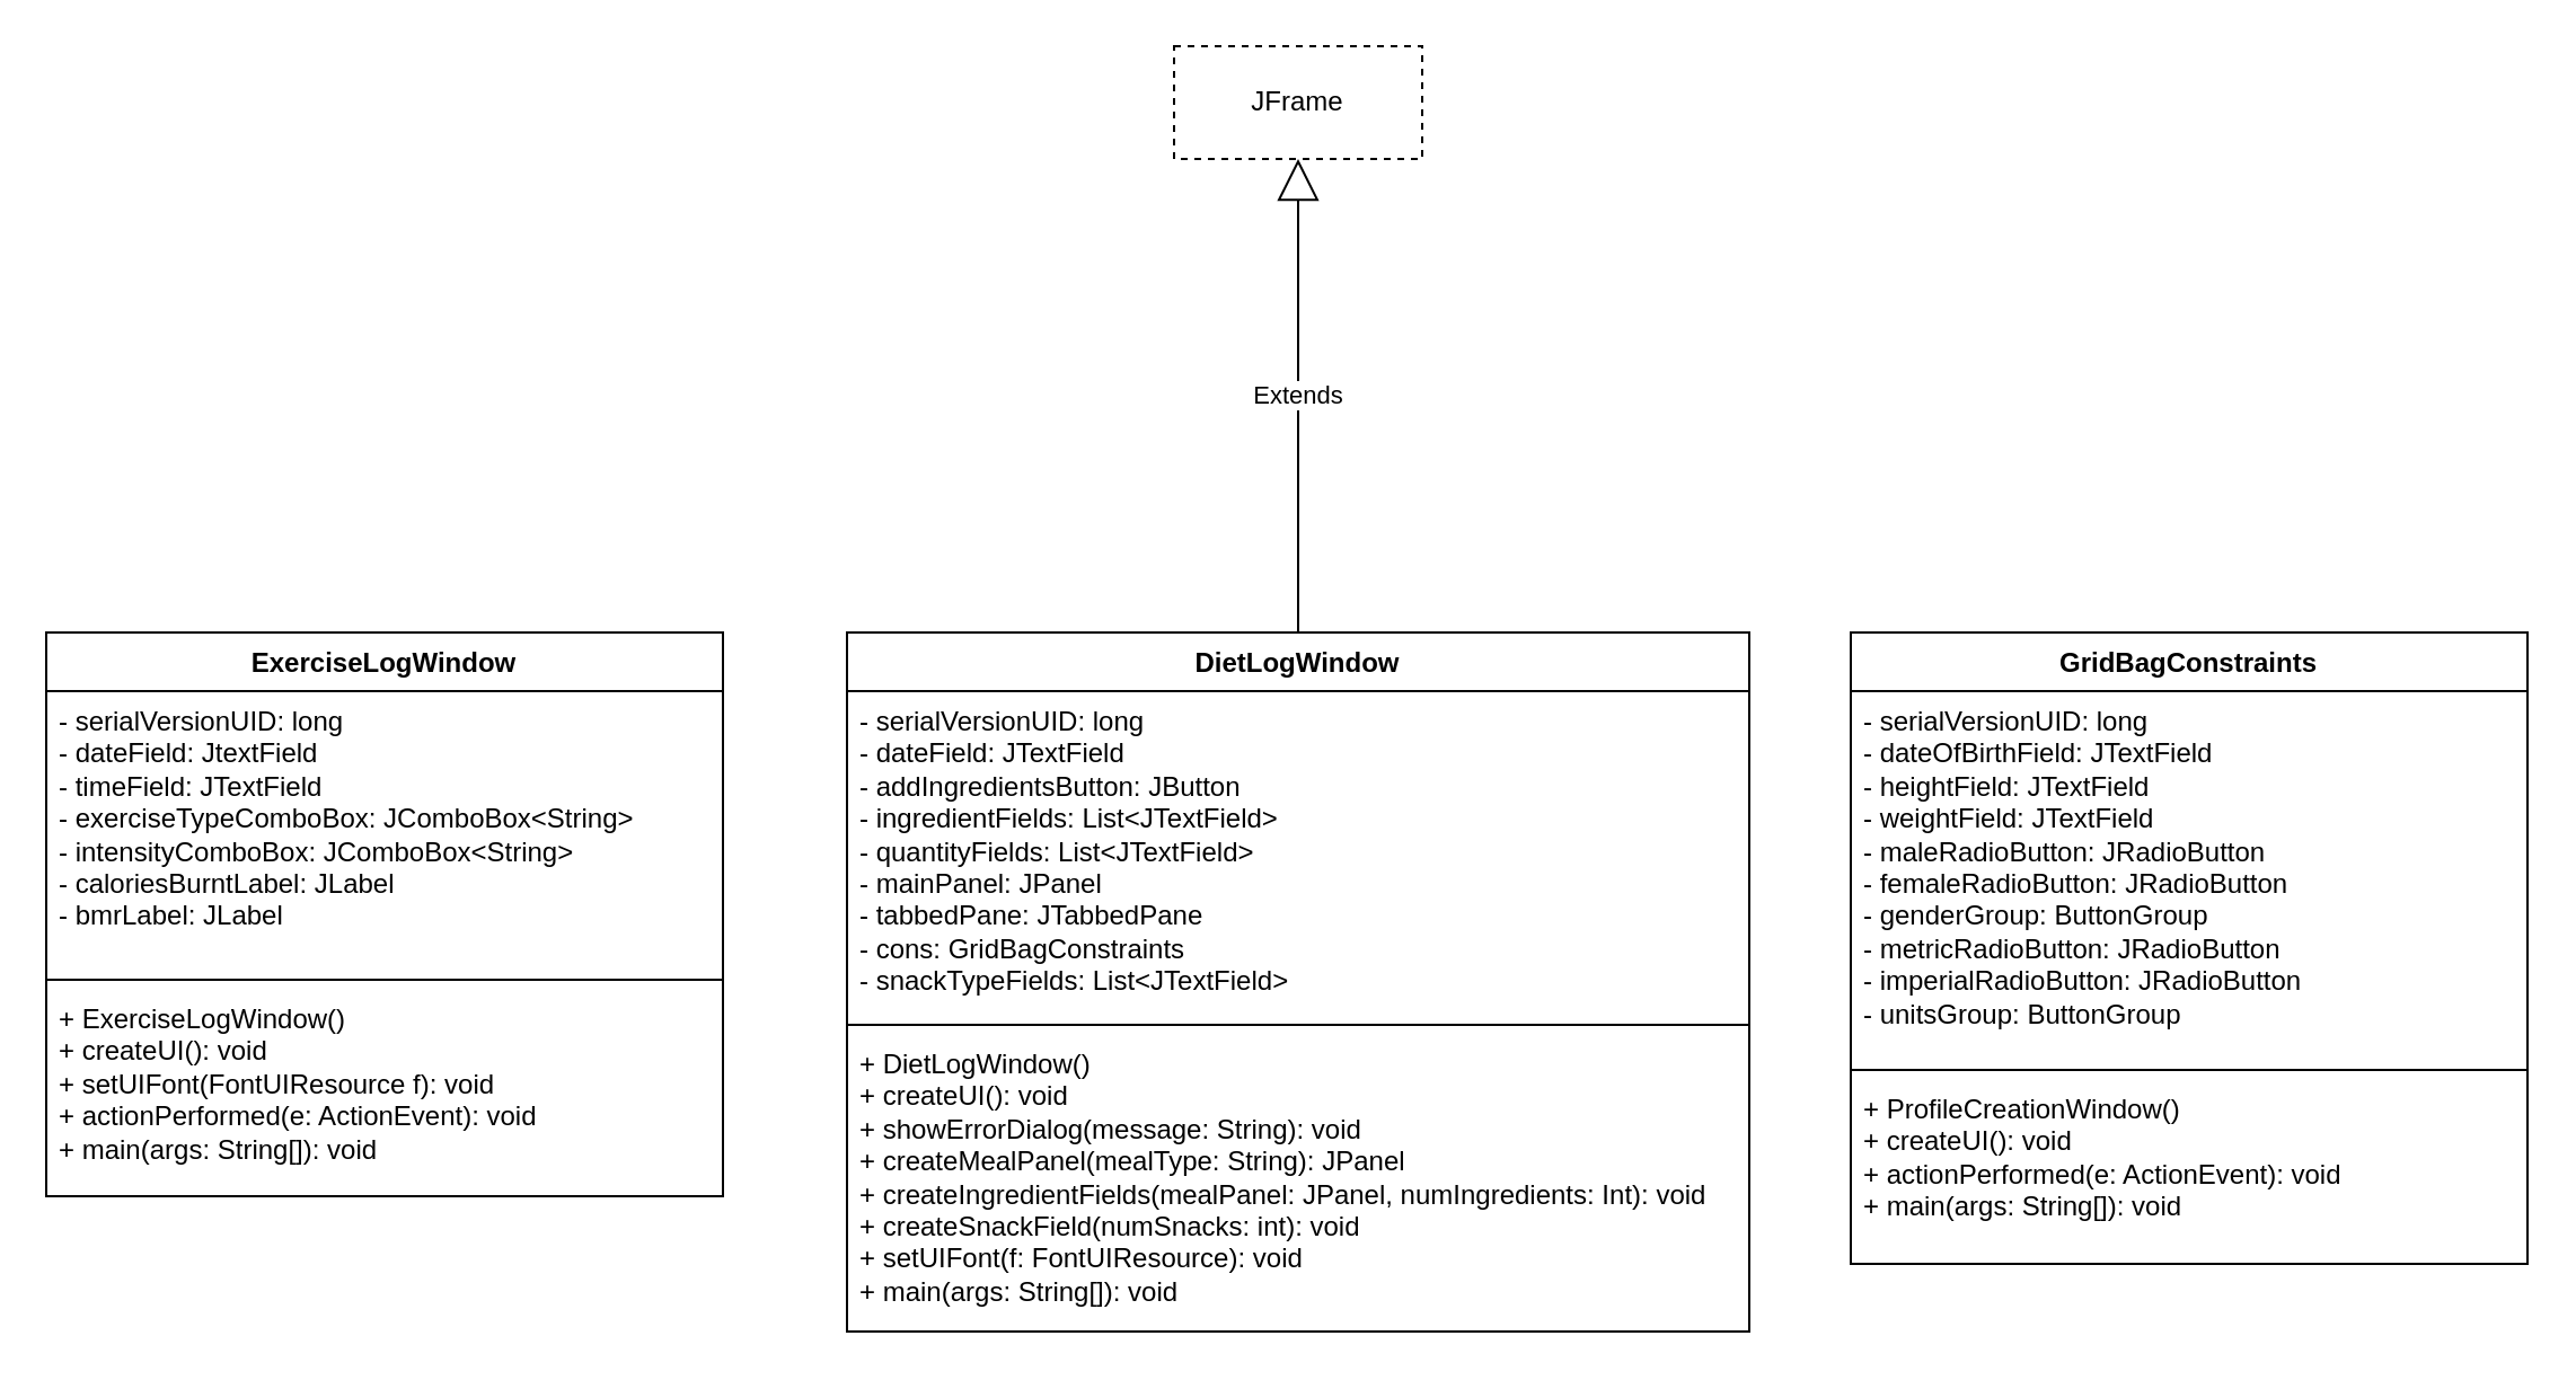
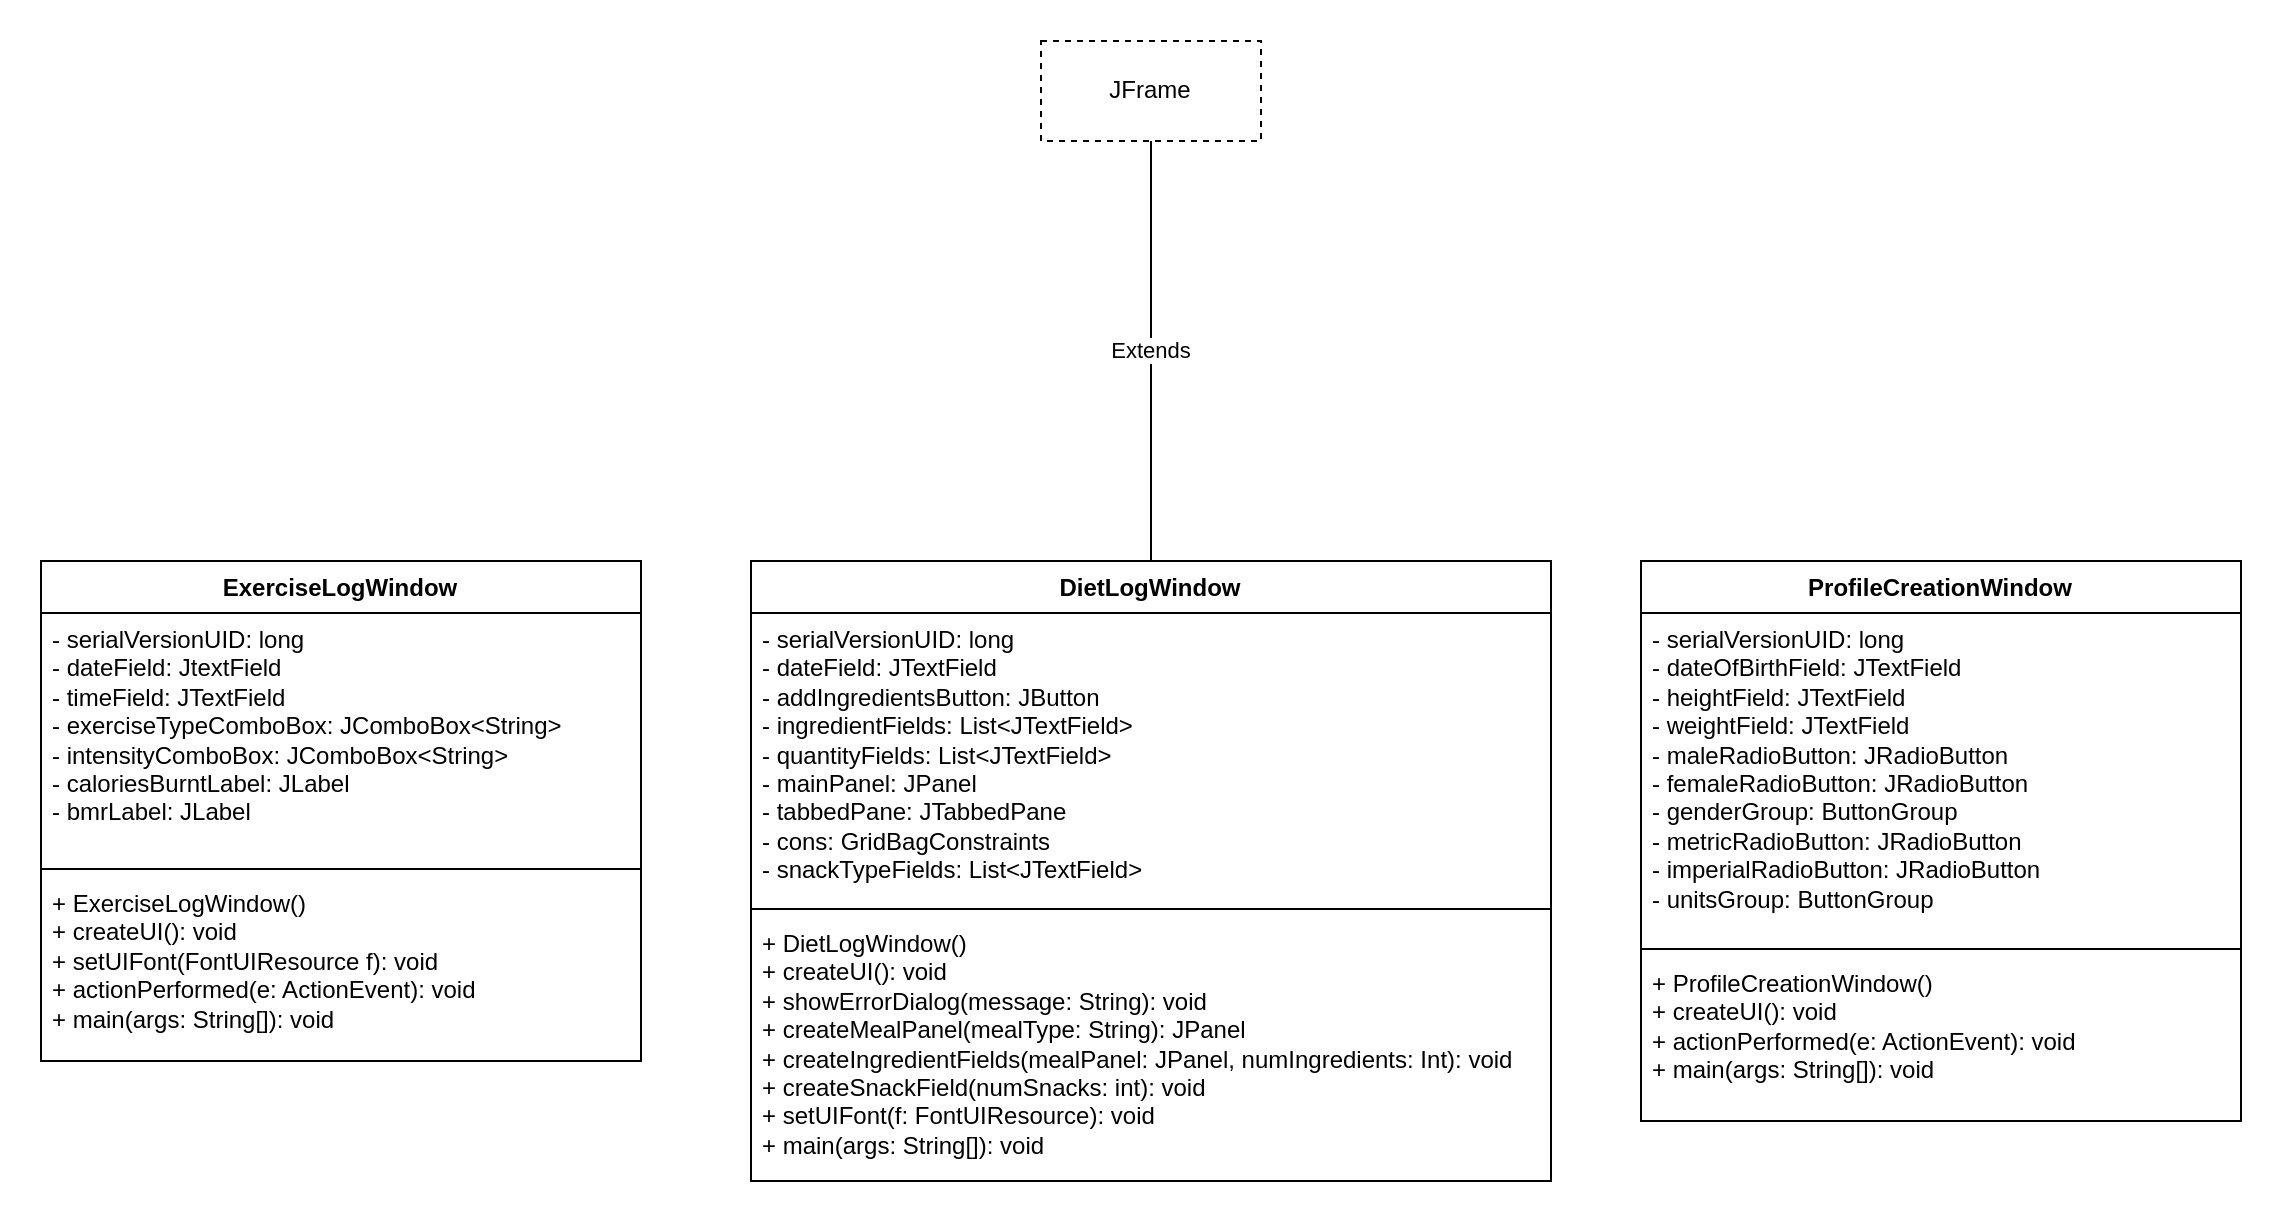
  <mxCell id="0" />
  <mxCell id="1" parent="0" />
  <mxCell id="2" value="JFrame" style="html=1;whiteSpace=wrap;dashed=1;" vertex="1" parent="1"><mxGeometry x="520" y="20" width="110" height="50" as="geometry" /></mxCell>
  <mxCell id="3" value="ExerciseLogWindow" style="swimlane;fontStyle=1;align=center;verticalAlign=top;childLayout=stackLayout;horizontal=1;startSize=26;horizontalStack=0;resizeParent=1;resizeParentMax=0;resizeLast=0;collapsible=1;marginBottom=0;whiteSpace=wrap;html=1;" vertex="1" parent="1"><mxGeometry x="20" y="280" width="300" height="250" as="geometry" /></mxCell>
  <mxCell id="4" value="- serialVersionUID: long&lt;br&gt;- dateField: JtextField&lt;br&gt;- timeField: JTextField&lt;br&gt;- exerciseTypeComboBox: JComboBox&amp;lt;String&amp;gt;&lt;br&gt;- intensityComboBox: JComboBox&amp;lt;String&amp;gt;&lt;br&gt;- caloriesBurntLabel: JLabel&lt;br&gt;- bmrLabel: JLabel" style="text;strokeColor=none;fillColor=none;align=left;verticalAlign=top;spacingLeft=4;spacingRight=4;overflow=hidden;rotatable=0;points=[[0,0.5],[1,0.5]];portConstraint=eastwest;whiteSpace=wrap;html=1;" vertex="1" parent="3"><mxGeometry y="26" width="300" height="124" as="geometry" /></mxCell>
  <mxCell id="5" value="" style="line;strokeWidth=1;fillColor=none;align=left;verticalAlign=middle;spacingTop=-1;spacingLeft=3;spacingRight=3;rotatable=0;labelPosition=right;points=[];portConstraint=eastwest;strokeColor=inherit;" vertex="1" parent="3"><mxGeometry y="150" width="300" height="8" as="geometry" /></mxCell>
  <mxCell id="6" value="+ ExerciseLogWindow()&lt;br&gt;+ createUI(): void&lt;br&gt;+ setUIFont(FontUIResource f): void&lt;br&gt;+ actionPerformed(e: ActionEvent): void&lt;br&gt;+ main(args: String[]): void" style="text;strokeColor=none;fillColor=none;align=left;verticalAlign=top;spacingLeft=4;spacingRight=4;overflow=hidden;rotatable=0;points=[[0,0.5],[1,0.5]];portConstraint=eastwest;whiteSpace=wrap;html=1;" vertex="1" parent="3"><mxGeometry y="158" width="300" height="92" as="geometry" /></mxCell>
  <mxCell id="7" value="DietLogWindow" style="swimlane;fontStyle=1;align=center;verticalAlign=top;childLayout=stackLayout;horizontal=1;startSize=26;horizontalStack=0;resizeParent=1;resizeParentMax=0;resizeLast=0;collapsible=1;marginBottom=0;whiteSpace=wrap;html=1;" vertex="1" parent="1"><mxGeometry x="375" y="280" width="400" height="310" as="geometry" /></mxCell>
  <mxCell id="8" value="- serialVersionUID: long &lt;br&gt;- dateField: JTextField&lt;br&gt;- addIngredientsButton: JButton &lt;br&gt;- ingredientFields: List&amp;lt;JTextField&amp;gt; &lt;br&gt;- quantityFields: List&amp;lt;JTextField&amp;gt;&lt;br&gt;- mainPanel: JPanel&lt;br&gt;- tabbedPane: JTabbedPane&amp;nbsp;&lt;br&gt;- cons: GridBagConstraints&lt;br&gt;- snackTypeFields: List&amp;lt;JTextField&amp;gt;" style="text;strokeColor=none;fillColor=none;align=left;verticalAlign=top;spacingLeft=4;spacingRight=4;overflow=hidden;rotatable=0;points=[[0,0.5],[1,0.5]];portConstraint=eastwest;whiteSpace=wrap;html=1;" vertex="1" parent="7"><mxGeometry y="26" width="400" height="144" as="geometry" /></mxCell>
  <mxCell id="9" value="" style="line;strokeWidth=1;fillColor=none;align=left;verticalAlign=middle;spacingTop=-1;spacingLeft=3;spacingRight=3;rotatable=0;labelPosition=right;points=[];portConstraint=eastwest;strokeColor=inherit;" vertex="1" parent="7"><mxGeometry y="170" width="400" height="8" as="geometry" /></mxCell>
  <mxCell id="10" value="+ DietLogWindow()&lt;br&gt;+ createUI(): void&lt;br&gt;+ showErrorDialog(message: String): void&lt;br&gt;+ createMealPanel(mealType: String): JPanel&lt;br&gt;+ createIngredientFields(mealPanel: JPanel, numIngredients: Int): void&lt;br&gt;+ createSnackField(numSnacks: int): void&lt;br&gt;+ setUIFont(f: FontUIResource): void&lt;br&gt;+ main(args: String[]): void" style="text;strokeColor=none;fillColor=none;align=left;verticalAlign=top;spacingLeft=4;spacingRight=4;overflow=hidden;rotatable=0;points=[[0,0.5],[1,0.5]];portConstraint=eastwest;whiteSpace=wrap;html=1;" vertex="1" parent="7"><mxGeometry y="178" width="400" height="132" as="geometry" /></mxCell>
- <mxCell id="11" value="Extends" style="endArrow=block;endSize=16;endFill=0;html=1;rounded=0;entryX=0.5;entryY=1;entryDx=0;entryDy=0;exitX=0.5;exitY=0;exitDx=0;exitDy=0;" edge="1" parent="1" source="7" target="2"><mxGeometry width="160" relative="1" as="geometry"><mxPoint x="440" y="260" as="sourcePoint" /><mxPoint x="600" y="260" as="targetPoint" /></mxGeometry></mxCell>
- <mxCell id="12" value="GridBagConstraints" style="swimlane;fontStyle=1;align=center;verticalAlign=top;childLayout=stackLayout;horizontal=1;startSize=26;horizontalStack=0;resizeParent=1;resizeParentMax=0;resizeLast=0;collapsible=1;marginBottom=0;whiteSpace=wrap;html=1;" vertex="1" parent="1"><mxGeometry x="820" y="280" width="300" height="280" as="geometry" /></mxCell>
+ <mxCell id="11" value="Extends" style="endArrow=none;endSize=16;endFill=0;html=1;rounded=0;entryX=0.5;entryY=1;entryDx=0;entryDy=0;exitX=0.5;exitY=0;exitDx=0;exitDy=0;" edge="1" parent="1" source="7" target="2"><mxGeometry width="160" relative="1" as="geometry"><mxPoint x="440" y="260" as="sourcePoint" /><mxPoint x="600" y="260" as="targetPoint" /></mxGeometry></mxCell>
+ <mxCell id="12" value="ProfileCreationWindow" style="swimlane;fontStyle=1;align=center;verticalAlign=top;childLayout=stackLayout;horizontal=1;startSize=26;horizontalStack=0;resizeParent=1;resizeParentMax=0;resizeLast=0;collapsible=1;marginBottom=0;whiteSpace=wrap;html=1;" vertex="1" parent="1"><mxGeometry x="820" y="280" width="300" height="280" as="geometry" /></mxCell>
  <mxCell id="13" value="- serialVersionUID: long&lt;br&gt;- dateOfBirthField: JTextField&lt;br&gt;- heightField: JTextField&lt;br&gt;- weightField: JTextField&lt;br&gt;- maleRadioButton: JRadioButton&lt;br&gt;- femaleRadioButton: JRadioButton&lt;br&gt;- genderGroup: ButtonGroup&amp;nbsp;&lt;br&gt;- metricRadioButton: JRadioButton&amp;nbsp;&lt;br&gt;- imperialRadioButton: JRadioButton&lt;br&gt;- unitsGroup: ButtonGroup&amp;nbsp;" style="text;strokeColor=none;fillColor=none;align=left;verticalAlign=top;spacingLeft=4;spacingRight=4;overflow=hidden;rotatable=0;points=[[0,0.5],[1,0.5]];portConstraint=eastwest;whiteSpace=wrap;html=1;" vertex="1" parent="12"><mxGeometry y="26" width="300" height="164" as="geometry" /></mxCell>
  <mxCell id="14" value="" style="line;strokeWidth=1;fillColor=none;align=left;verticalAlign=middle;spacingTop=-1;spacingLeft=3;spacingRight=3;rotatable=0;labelPosition=right;points=[];portConstraint=eastwest;strokeColor=inherit;" vertex="1" parent="12"><mxGeometry y="190" width="300" height="8" as="geometry" /></mxCell>
  <mxCell id="15" value="+ ProfileCreationWindow()&lt;br&gt;+ createUI(): void&lt;br&gt;+ actionPerformed(e: ActionEvent): void&lt;br&gt;+ main(args: String[]): void" style="text;strokeColor=none;fillColor=none;align=left;verticalAlign=top;spacingLeft=4;spacingRight=4;overflow=hidden;rotatable=0;points=[[0,0.5],[1,0.5]];portConstraint=eastwest;whiteSpace=wrap;html=1;" vertex="1" parent="12"><mxGeometry y="198" width="300" height="82" as="geometry" /></mxCell>
